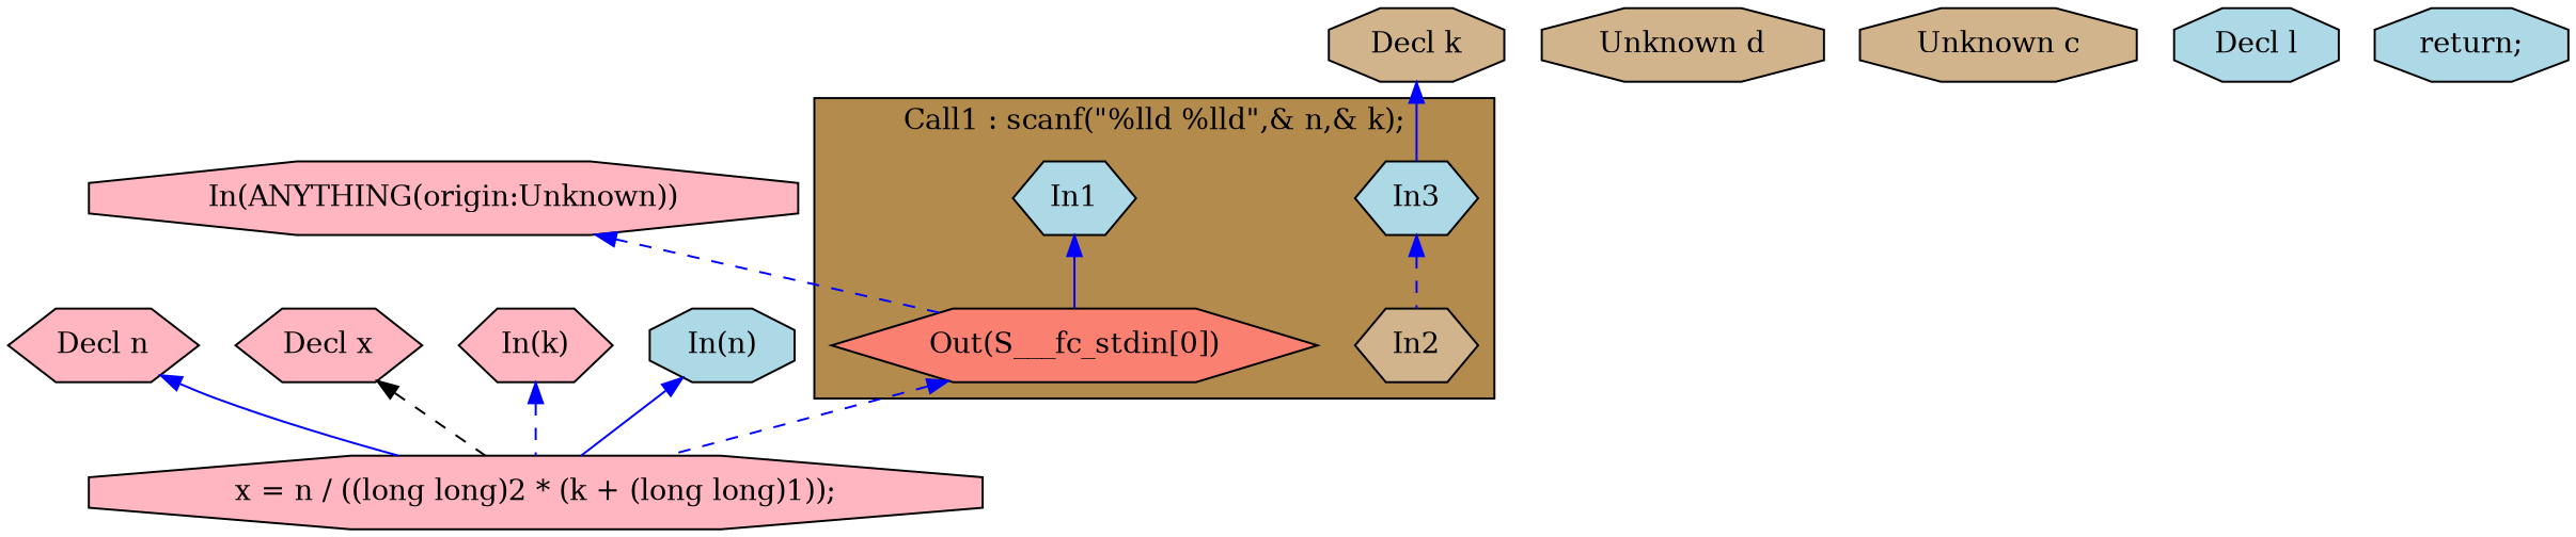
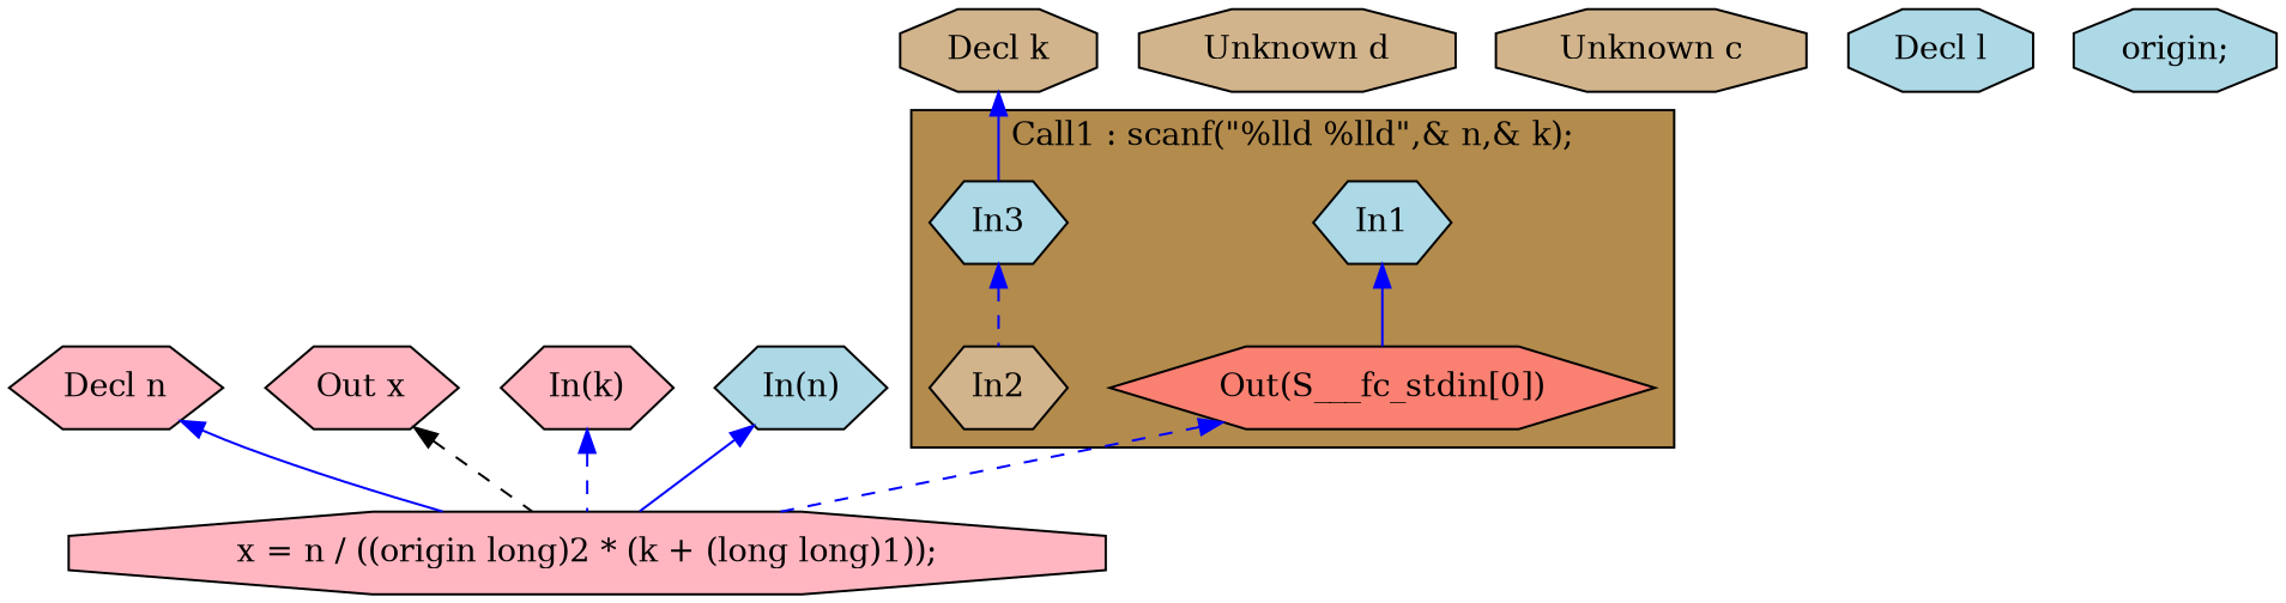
  digraph {
    rankdir=TB
    node [fillcolor=lightblue shape=octagon style=filled]
    edge [color="#0000FF" dir=back style=dashed]
    n1 [label=In1 shape=hexagon]
    n2 [fillcolor=tan label=In2 shape=hexagon]
    n3 [label=In3 shape=hexagon]
    n4 [fillcolor=salmon label="Out(S___fc_stdin[0])" shape=hexagon]
-   n5 [fillcolor=lightpink label="x = n / ((long long)2 * (k + (long long)1));"]
+   n5 [fillcolor=lightpink label="x = n / ((origin long)2 * (k + (long long)1));"]
    n6 [fillcolor=tan label="Decl k"]
    n7 [fillcolor=lightpink label="Decl n" shape=hexagon]
    n8 [fillcolor=tan label="Unknown d"]
    n9 [fillcolor=tan label="Unknown c"]
-   n10 [fillcolor=lightpink label="Decl x" shape=hexagon]
+   n10 [fillcolor=lightpink label="Out x" shape=hexagon]
    n11 [label="Decl l"]
-   n12 [label="return;"]
+   n12 [label="origin;"]
    n13 [fillcolor=lightpink label="In(k)" shape=hexagon]
-   n14 [label="In(n)"]
-   n15 [fillcolor=lightpink label="In(ANYTHING(origin:Unknown))"]
+   n14 [label="In(n)" shape=hexagon]
    subgraph cluster_1 {
      fillcolor="#B38B4D"
      label="Call1 : scanf(\"%lld %lld\",& n,& k);"
      style=filled
      n1
      n2
      n3
      n4
    }
    n1 -> n4 [style=solid]
    n3 -> n2
    n4 -> n5
    n6 -> n3 [style=solid]
    n7 -> n5 [style=solid]
    n10 -> n5 [color="#000000"]
    n13 -> n5
    n14 -> n5 [style=solid]
-   n15 -> n4
  }
